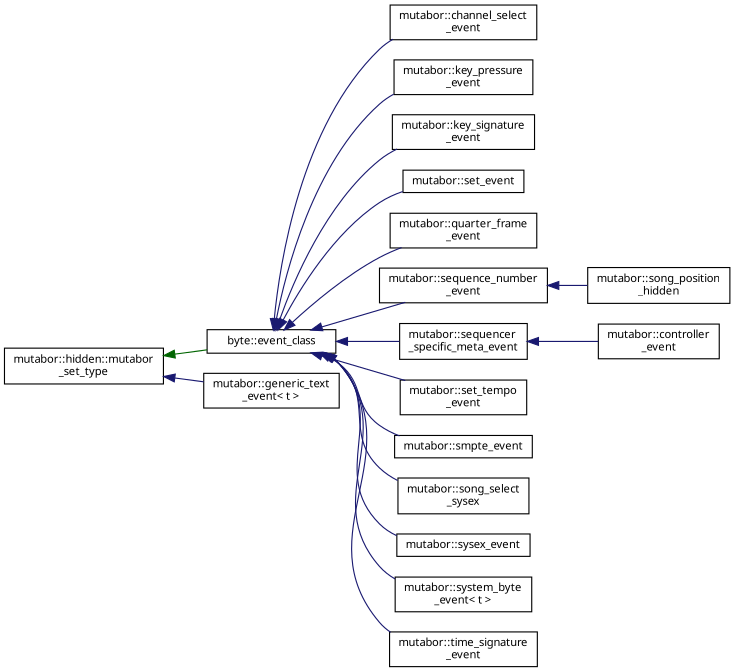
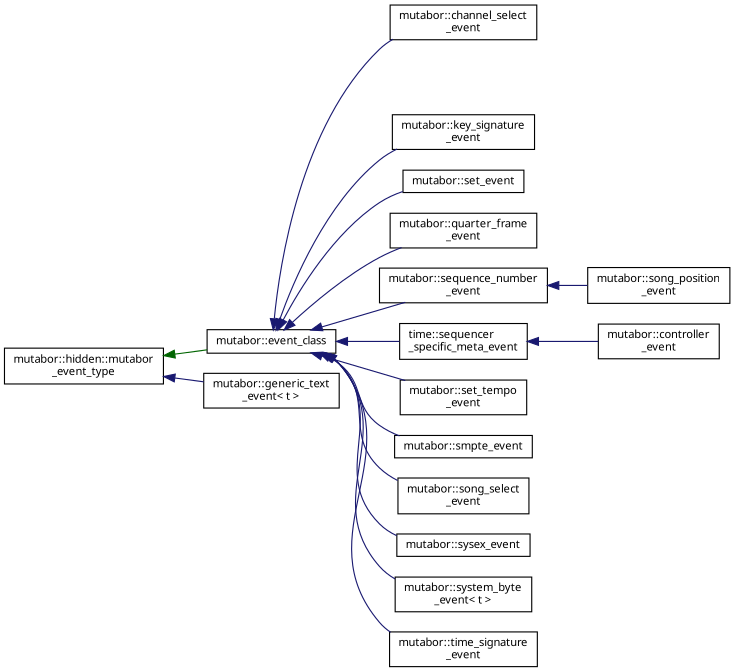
  digraph {
    rankdir=LR
    node [color=black fillcolor=white fontname=Sans fontsize=10 shape=record style=filled]
    edge [color=midnightblue dir=back fontname=Sans fontsize=10 labelfontname=Sans labelfontsize=10 style=solid]
-   n1 [height=0.2 label="mutabor::hidden::mutabor\l_set_type" width=0.4]
-   n2 [height=0.2 label="byte::event_class" width=0.4]
+   n1 [height=0.2 label="mutabor::hidden::mutabor\l_event_type" width=0.4]
+   n2 [height=0.2 label="mutabor::event_class" width=0.4]
    n3 [height=0.2 label="mutabor::generic_text\l_event\< t \>" width=0.4]
    n4 [height=0.2 label="mutabor::channel_select\l_event" width=0.4]
-   n5 [height=0.2 label="mutabor::key_pressure\l_event" width=0.4]
    n6 [height=0.2 label="mutabor::key_signature\l_event" width=0.4]
    n7 [height=0.2 label="mutabor::set_event" width=0.4]
    n8 [height=0.2 label="mutabor::quarter_frame\l_event" width=0.4]
    n9 [height=0.2 label="mutabor::sequence_number\l_event" width=0.4]
-   n10 [height=0.2 label="mutabor::sequencer\l_specific_meta_event" width=0.4]
+   n10 [height=0.2 label="time::sequencer\l_specific_meta_event" width=0.4]
    n11 [height=0.2 label="mutabor::set_tempo\l_event" width=0.4]
    n12 [height=0.2 label="mutabor::smpte_event" width=0.4]
-   n13 [height=0.2 label="mutabor::song_select\l_sysex" width=0.4]
+   n13 [height=0.2 label="mutabor::song_select\l_event" width=0.4]
    n14 [height=0.2 label="mutabor::sysex_event" width=0.4]
    n15 [height=0.2 label="mutabor::system_byte\l_event\< t \>" width=0.4]
    n16 [height=0.2 label="mutabor::time_signature\l_event" width=0.4]
    n17 [height=0.2 label="mutabor::controller\l_event" width=0.4]
-   n18 [height=0.2 label="mutabor::song_position\l_hidden" width=0.4]
+   n18 [height=0.2 label="mutabor::song_position\l_event" width=0.4]
    n1 -> n2 [color=darkgreen]
    n1 -> n3
    n2 -> n4
-   n2 -> n5
    n2 -> n6
    n2 -> n7
    n2 -> n8
    n2 -> n9
    n2 -> n10
    n2 -> n11
    n2 -> n12
    n2 -> n13
    n2 -> n14
    n2 -> n15
    n2 -> n16
    n9 -> n18
    n10 -> n17
  }
